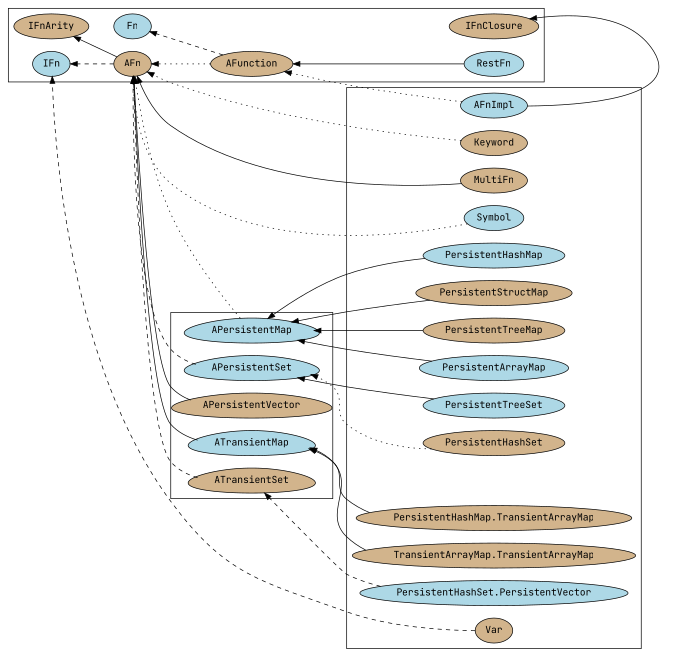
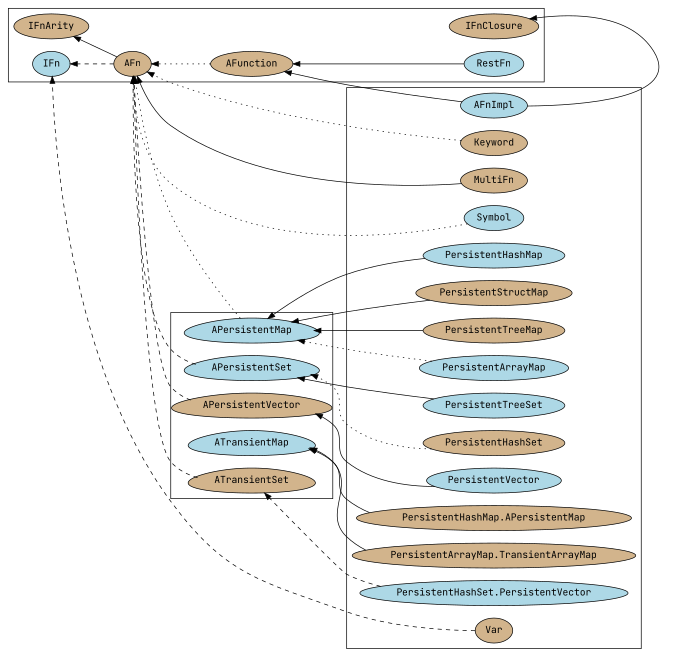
  strict digraph {
    fontname="JetBrains Mono"
    rankdir=RL
    node [fillcolor=tan fontname="JetBrains Mono" shape=ellipse style=filled]
    edge [fontname="JetBrains Mono" style=solid]
-   Fn [fillcolor=lightblue]
    IFn [fillcolor=lightblue]
    IFnArity
    IFnClosure
    AFn
    AFunction
    RestFn [fillcolor=lightblue]
    APersistentMap [fillcolor=lightblue shape=egg]
    APersistentSet [fillcolor=lightblue shape=egg]
    APersistentVector [shape=egg]
    ATransientMap [fillcolor=lightblue shape=egg]
    ATransientSet [shape=egg]
    AFnImpl [fillcolor=lightblue]
    Keyword
    MultiFn
    Symbol [fillcolor=lightblue]
    Var
    PersistentArrayMap [fillcolor=lightblue]
    PersistentHashMap [fillcolor=lightblue]
    PersistentHashSet
    PersistentStructMap
    PersistentTreeMap
    PersistentTreeSet [fillcolor=lightblue]
-   "PersistentArrayMap.TransientArrayMap" [label="TransientArrayMap.TransientArrayMap"]
-   "PersistentHashMap.TransientArrayMap"
+   PersistentVector [fillcolor=lightblue]
+   "PersistentArrayMap.TransientArrayMap"
+   "PersistentHashMap.TransientArrayMap" [label="PersistentHashMap.APersistentMap"]
    n27 [fillcolor=lightblue label="PersistentHashSet.PersistentVector"]
    subgraph cluster_1 {
-     Fn
      IFn
      IFnArity
      IFnClosure
      AFn
      AFunction
      RestFn
    }
    subgraph cluster_2 {
      APersistentMap
      APersistentSet
      APersistentVector
      ATransientMap
      ATransientSet
    }
    subgraph cluster_3 {
      AFnImpl
      Keyword
      MultiFn
      Symbol
      Var
      PersistentArrayMap
      PersistentHashMap
      PersistentHashSet
      PersistentStructMap
      PersistentTreeMap
      PersistentTreeSet
+     PersistentVector
      "PersistentArrayMap.TransientArrayMap"
      "PersistentHashMap.TransientArrayMap"
      n27
    }
    AFn -> IFn [style=dashed]
    AFn -> IFnArity
-   AFunction -> Fn [style=dashed]
    AFunction -> AFn [style=dotted]
    RestFn -> AFunction
    APersistentMap -> AFn [style=dotted]
    APersistentSet -> AFn [style=dashed]
-   APersistentVector -> AFn
-   ATransientMap -> AFn
+   APersistentVector -> AFn [style=dashed]
    ATransientSet -> AFn [style=dashed]
    AFnImpl -> IFnClosure
-   AFnImpl -> AFunction [style=dotted]
+   AFnImpl -> AFunction
    Keyword -> AFn [style=dotted]
    MultiFn -> AFn
    Symbol -> AFn [style=dotted]
    Var -> IFn [style=dashed]
-   PersistentArrayMap -> APersistentMap
+   PersistentArrayMap -> APersistentMap [style=dotted]
    PersistentHashMap -> APersistentMap
    PersistentHashSet -> APersistentSet [style=dotted]
    PersistentStructMap -> APersistentMap
    PersistentTreeMap -> APersistentMap
    PersistentTreeSet -> APersistentSet
+   PersistentVector -> APersistentVector
    "PersistentArrayMap.TransientArrayMap" -> ATransientMap
    "PersistentHashMap.TransientArrayMap" -> ATransientMap
    n27 -> ATransientSet [style=dashed]
  }
